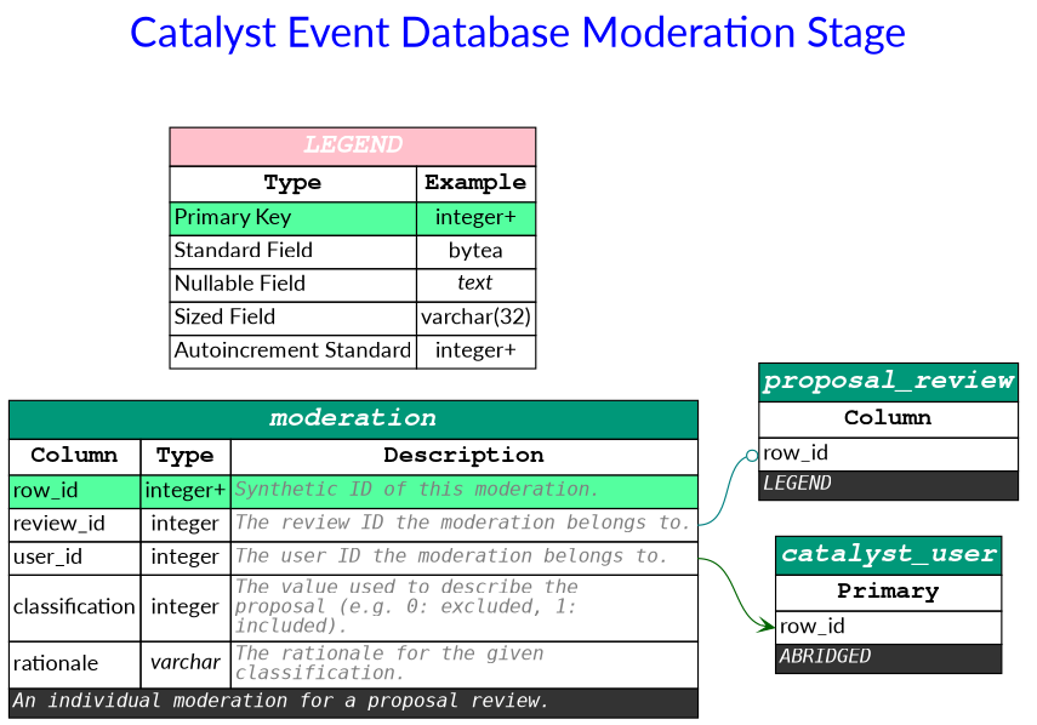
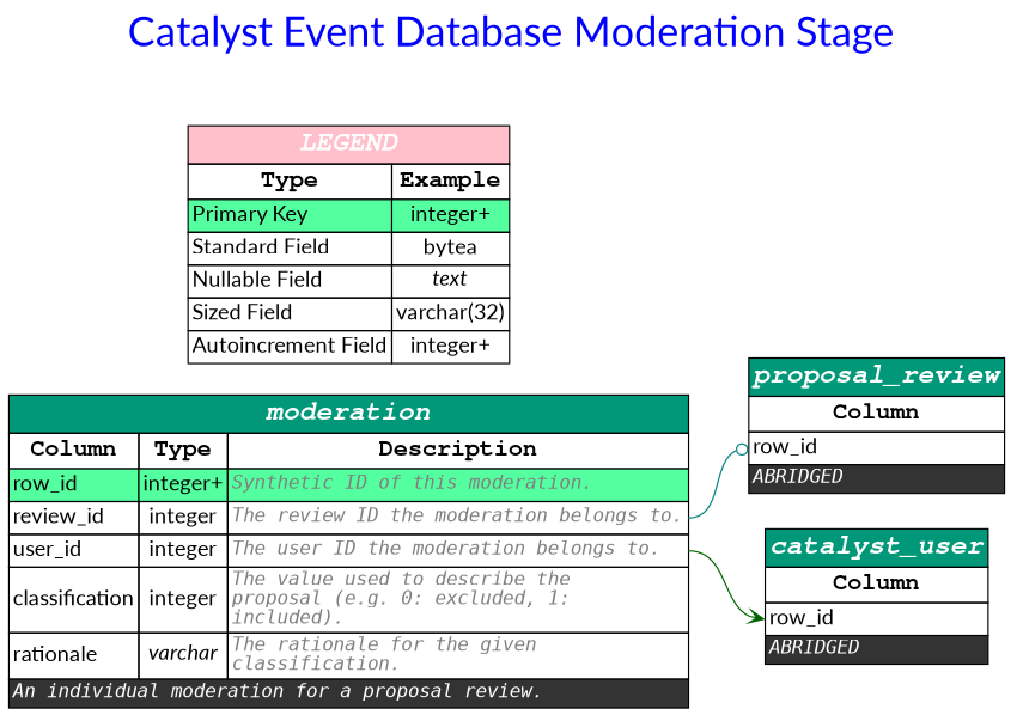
  digraph {
    fontcolor=blue
    fontname=Lato
    fontsize=30
    label="Catalyst Event Database Moderation Stage"
    labelloc=t
    rankdir=LR
    node [fontname=Lato fontsize=16 shape=plaintext]
    edge [fontname=Lato headport=row_id]
    n1 [label=<         <table border='0' cellborder='1' cellspacing='0' >             <tr>                 <td colspan='3' bgcolor='#009879' port='__title'><font color='white' face='Courier bold italic' point-size='20'><b>moderation</b></font></td>             </tr>             <tr>                 <td><font color='black' face='Courier bold' point-size='18' ><b>Column</b></font></td>                 <td><font color='black' face='Courier bold' point-size='18' ><b>Type</b></font></td>                 <td><font color='black' face='Courier bold' point-size='18' ><b>Description</b></font></td>             </tr>                           <tr>                 <td port="row_id" bgcolor="seagreen1" align='text'><font>row_id</font><br align='left'/></td>                 <td  bgcolor="seagreen1" ><font>integer+</font></td>                 <td port="row_id_out" bgcolor="seagreen1" align='text'><font color='grey50' face='Monospace' point-size='14' ><i>Synthetic ID of this moderation.</i><br align="left"/></font></td>             </tr>                          <tr>                 <td port="review_id"  align='text'><font>review_id</font><br align='left'/></td>                 <td   ><font>integer</font></td>                 <td port="review_id_out"  align='text'><font color='grey50' face='Monospace' point-size='14' ><i>The review ID the moderation belongs to.</i><br align="left"/></font></td>             </tr>                          <tr>                 <td port="user_id"  align='text'><font>user_id</font><br align='left'/></td>                 <td   ><font>integer</font></td>                 <td port="user_id_out"  align='text'><font color='grey50' face='Monospace' point-size='14' ><i>The user ID the moderation belongs to.</i><br align="left"/></font></td>             </tr>                          <tr>                 <td port="classification"  align='text'><font>classification</font><br align='left'/></td>                 <td   ><font>integer</font></td>                 <td port="classification_out"  align='text'><font color='grey50' face='Monospace' point-size='14' ><i>The value used to describe the<br align='left'/>proposal (e.g. 0: excluded, 1:<br align='left'/>included).</i><br align="left"/></font></td>             </tr>                          <tr>                 <td port="rationale"  align='text'><font>rationale</font><br align='left'/></td>                 <td   ><font><i>varchar</i></font></td>                 <td port="rationale_out"  align='text'><font color='grey50' face='Monospace' point-size='14' ><i>The rationale for the given<br align='left'/>classification.</i><br align="left"/></font></td>             </tr>                                        <tr>                 <td colspan='3' bgcolor="grey20" align='text'><font color='white' face='Monospace' point-size='14'><i>An individual moderation for a proposal review.</i><br align="left"/></font></td>             </tr>                       </table>     > shape=plain]
-   n2 [label=<         <table border='0' cellborder='1' cellspacing='0'>             <tr>                 <td bgcolor='#009879' port='__title'><font color='white' face='Courier bold italic' point-size='20'><b>catalyst_user</b></font></td>             </tr>             <tr>                 <td><font color='black' face='Courier bold' point-size='18' ><b>Primary</b></font></td>             </tr>                           <tr>                 <td port="row_id"  align='text'><font>row_id</font><br align='left'/></td>             </tr>                           <tr>                 <td colspan='3' bgcolor="grey20" align='text'><font color='white' face='Monospace' point-size='14'><i>ABRIDGED</i><br align="left"/></font></td>             </tr>         </table>     >]
-   n3 [label=<         <table border='0' cellborder='1' cellspacing='0'>             <tr>                 <td bgcolor='#009879' port='__title'><font color='white' face='Courier bold italic' point-size='20'><b>proposal_review</b></font></td>             </tr>             <tr>                 <td><font color='black' face='Courier bold' point-size='18' ><b>Column</b></font></td>             </tr>                           <tr>                 <td port="row_id"  align='text'><font>row_id</font><br align='left'/></td>             </tr>                           <tr>                 <td colspan='3' bgcolor="grey20" align='text'><font color='white' face='Monospace' point-size='14'><i>LEGEND</i><br align="left"/></font></td>             </tr>         </table>     >]
-   n4 [label=<         <table border='0' cellborder='1' cellspacing='0'>             <tr>                 <td colspan='2' bgcolor='Pink' port='__title'><font color='white' face='Courier bold italic' point-size='20'><b>LEGEND</b></font></td>             </tr>             <tr>                 <td><font color='black' face='Courier bold' point-size='18'><b>Type</b></font></td>                 <td><font color='black' face='Courier bold' point-size='18'><b>Example</b></font></td>             </tr>              <tr>                 <td align='text' bgcolor="seagreen1" ><font>Primary Key</font><br align='left'/></td>                 <td  bgcolor="seagreen1" ><font>integer+</font></td>             </tr>               <tr>                 <td align='text'><font>Standard Field</font><br align='left'/></td>                 <td><font>bytea</font></td>             </tr>              <tr>                 <td align='text'><font>Nullable Field</font><br align='left'/></td>                 <td><font><i>text</i></font></td>             </tr>              <tr>                 <td align='text'><font>Sized Field</font><br align='left'/></td>                 <td><font>varchar(32)</font></td>             </tr>              <tr>                 <td align='text'><font>Autoincrement Standard</font><br align='left'/></td>                 <td><font>integer+</font></td>             </tr>          </table>     >]
+   n2 [label=<         <table border='0' cellborder='1' cellspacing='0'>             <tr>                 <td bgcolor='#009879' port='__title'><font color='white' face='Courier bold italic' point-size='20'><b>catalyst_user</b></font></td>             </tr>             <tr>                 <td><font color='black' face='Courier bold' point-size='18' ><b>Column</b></font></td>             </tr>                           <tr>                 <td port="row_id"  align='text'><font>row_id</font><br align='left'/></td>             </tr>                           <tr>                 <td colspan='3' bgcolor="grey20" align='text'><font color='white' face='Monospace' point-size='14'><i>ABRIDGED</i><br align="left"/></font></td>             </tr>         </table>     >]
+   n3 [label=<         <table border='0' cellborder='1' cellspacing='0'>             <tr>                 <td bgcolor='#009879' port='__title'><font color='white' face='Courier bold italic' point-size='20'><b>proposal_review</b></font></td>             </tr>             <tr>                 <td><font color='black' face='Courier bold' point-size='18' ><b>Column</b></font></td>             </tr>                           <tr>                 <td port="row_id"  align='text'><font>row_id</font><br align='left'/></td>             </tr>                           <tr>                 <td colspan='3' bgcolor="grey20" align='text'><font color='white' face='Monospace' point-size='14'><i>ABRIDGED</i><br align="left"/></font></td>             </tr>         </table>     >]
+   n4 [label=<         <table border='0' cellborder='1' cellspacing='0'>             <tr>                 <td colspan='2' bgcolor='Pink' port='__title'><font color='white' face='Courier bold italic' point-size='20'><b>LEGEND</b></font></td>             </tr>             <tr>                 <td><font color='black' face='Courier bold' point-size='18'><b>Type</b></font></td>                 <td><font color='black' face='Courier bold' point-size='18'><b>Example</b></font></td>             </tr>              <tr>                 <td align='text' bgcolor="seagreen1" ><font>Primary Key</font><br align='left'/></td>                 <td  bgcolor="seagreen1" ><font>integer+</font></td>             </tr>               <tr>                 <td align='text'><font>Standard Field</font><br align='left'/></td>                 <td><font>bytea</font></td>             </tr>              <tr>                 <td align='text'><font>Nullable Field</font><br align='left'/></td>                 <td><font><i>text</i></font></td>             </tr>              <tr>                 <td align='text'><font>Sized Field</font><br align='left'/></td>                 <td><font>varchar(32)</font></td>             </tr>              <tr>                 <td align='text'><font>Autoincrement Field</font><br align='left'/></td>                 <td><font>integer+</font></td>             </tr>          </table>     >]
    n1 -> n2 [arrowhead=vee color=darkgreen tailport=user_id_out]
    n1 -> n3 [arrowhead=odot color=teal tailport=review_id_out]
  }
